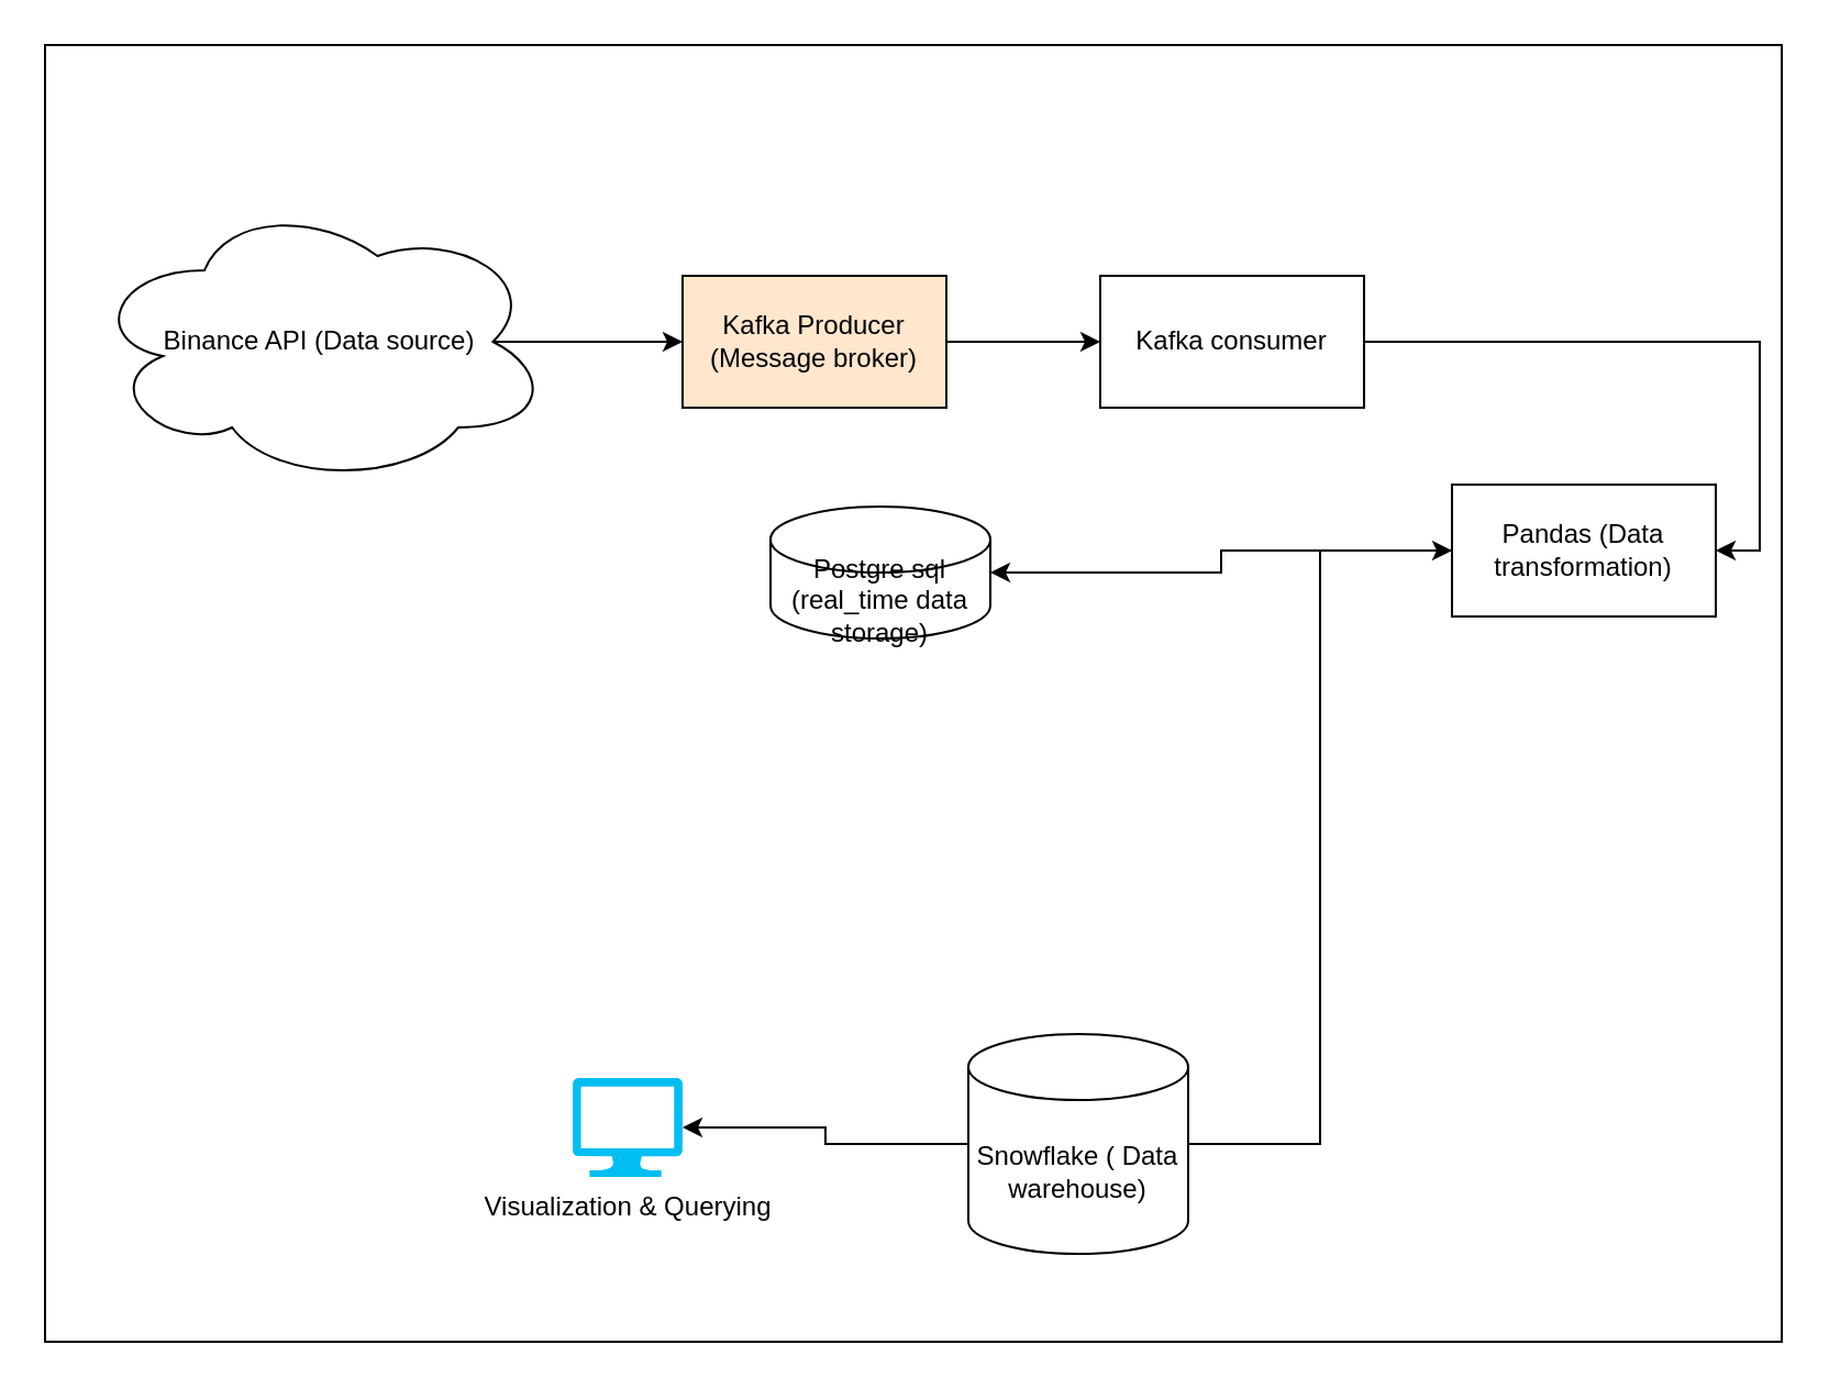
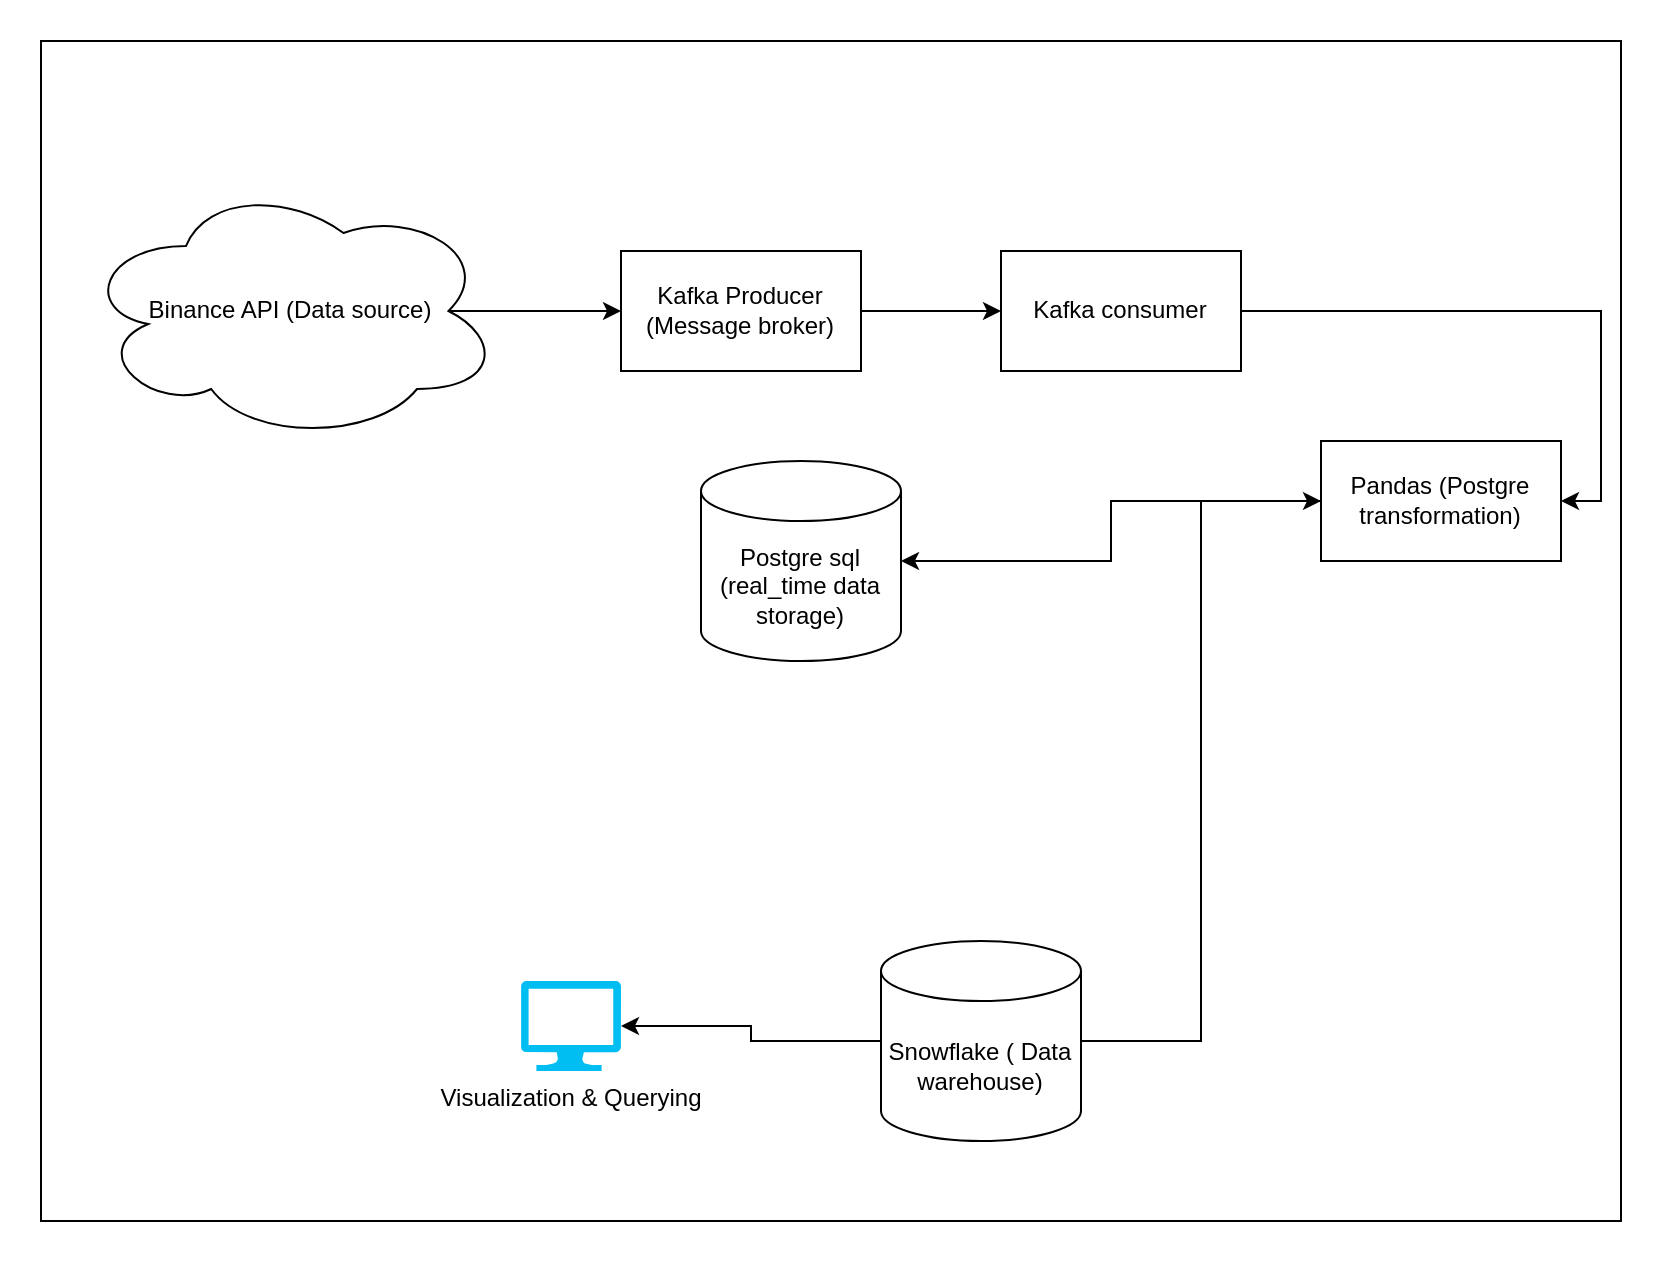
  <mxCell id="0" />
  <mxCell id="1" parent="0" />
  <mxCell id="2" value="" style="rounded=0;whiteSpace=wrap;html=1;" vertex="1" parent="1"><mxGeometry x="20" y="20" width="790" height="590" as="geometry" /></mxCell>
  <mxCell id="3" style="edgeStyle=orthogonalEdgeStyle;rounded=0;orthogonalLoop=1;jettySize=auto;html=1;exitX=0.875;exitY=0.5;exitDx=0;exitDy=0;exitPerimeter=0;entryX=0;entryY=0.5;entryDx=0;entryDy=0;" edge="1" parent="1" source="4" target="6"><mxGeometry relative="1" as="geometry" /></mxCell>
  <mxCell id="4" value="Binance API (Data source)" style="ellipse;shape=cloud;whiteSpace=wrap;html=1;" vertex="1" parent="1"><mxGeometry x="40" y="90" width="210" height="130" as="geometry" /></mxCell>
  <mxCell id="5" style="edgeStyle=orthogonalEdgeStyle;rounded=0;orthogonalLoop=1;jettySize=auto;html=1;exitX=1;exitY=0.5;exitDx=0;exitDy=0;entryX=0;entryY=0.5;entryDx=0;entryDy=0;" edge="1" parent="1" source="6" target="8"><mxGeometry relative="1" as="geometry" /></mxCell>
- <mxCell id="6" value="Kafka Producer (Message broker)" style="rounded=0;whiteSpace=wrap;html=1;fillColor=#ffe6cc;" vertex="1" parent="1"><mxGeometry x="310" y="125" width="120" height="60" as="geometry" /></mxCell>
+ <mxCell id="6" value="Kafka Producer (Message broker)" style="rounded=0;whiteSpace=wrap;html=1;" vertex="1" parent="1"><mxGeometry x="310" y="125" width="120" height="60" as="geometry" /></mxCell>
  <mxCell id="7" style="edgeStyle=orthogonalEdgeStyle;rounded=0;orthogonalLoop=1;jettySize=auto;html=1;exitX=1;exitY=0.5;exitDx=0;exitDy=0;entryX=1;entryY=0.5;entryDx=0;entryDy=0;" edge="1" parent="1" source="8" target="13"><mxGeometry relative="1" as="geometry" /></mxCell>
  <mxCell id="8" value="Kafka consumer" style="rounded=0;whiteSpace=wrap;html=1;" vertex="1" parent="1"><mxGeometry x="500" y="125" width="120" height="60" as="geometry" /></mxCell>
- <mxCell id="9" value="Postgre sql (real_time data storage)" style="shape=cylinder3;whiteSpace=wrap;html=1;boundedLbl=1;backgroundOutline=1;size=15;" vertex="1" parent="1"><mxGeometry x="350" y="230" width="100" height="60" as="geometry" /></mxCell>
+ <mxCell id="9" value="Postgre sql (real_time data storage)" style="shape=cylinder3;whiteSpace=wrap;html=1;boundedLbl=1;backgroundOutline=1;size=15;" vertex="1" parent="1"><mxGeometry x="350" y="230" width="100" height="100" as="geometry" /></mxCell>
  <mxCell id="10" style="edgeStyle=orthogonalEdgeStyle;rounded=0;orthogonalLoop=1;jettySize=auto;html=1;exitX=1;exitY=0.5;exitDx=0;exitDy=0;exitPerimeter=0;entryX=0;entryY=0.5;entryDx=0;entryDy=0;" edge="1" parent="1" source="11" target="13"><mxGeometry relative="1" as="geometry" /></mxCell>
  <mxCell id="11" value="Snowflake ( Data warehouse)" style="shape=cylinder3;whiteSpace=wrap;html=1;boundedLbl=1;backgroundOutline=1;size=15;" vertex="1" parent="1"><mxGeometry x="440" y="470" width="100" height="100" as="geometry" /></mxCell>
  <mxCell id="12" value="Visualization &amp;amp; Querying" style="verticalLabelPosition=bottom;html=1;verticalAlign=top;align=center;strokeColor=none;fillColor=#00BEF2;shape=mxgraph.azure.computer;pointerEvents=1;" vertex="1" parent="1"><mxGeometry x="260" y="490" width="50" height="45" as="geometry" /></mxCell>
- <mxCell id="13" value="Pandas (Data transformation)" style="rounded=0;whiteSpace=wrap;html=1;" vertex="1" parent="1"><mxGeometry x="660" y="220" width="120" height="60" as="geometry" /></mxCell>
+ <mxCell id="13" value="Pandas (Postgre transformation)" style="rounded=0;whiteSpace=wrap;html=1;" vertex="1" parent="1"><mxGeometry x="660" y="220" width="120" height="60" as="geometry" /></mxCell>
  <mxCell id="14" style="edgeStyle=orthogonalEdgeStyle;rounded=0;orthogonalLoop=1;jettySize=auto;html=1;exitX=0;exitY=0.5;exitDx=0;exitDy=0;entryX=1;entryY=0.5;entryDx=0;entryDy=0;entryPerimeter=0;" edge="1" parent="1" source="13" target="9"><mxGeometry relative="1" as="geometry" /></mxCell>
  <mxCell id="15" style="edgeStyle=orthogonalEdgeStyle;rounded=0;orthogonalLoop=1;jettySize=auto;html=1;exitX=0;exitY=0.5;exitDx=0;exitDy=0;exitPerimeter=0;entryX=1;entryY=0.5;entryDx=0;entryDy=0;entryPerimeter=0;" edge="1" parent="1" source="11" target="12"><mxGeometry relative="1" as="geometry" /></mxCell>
